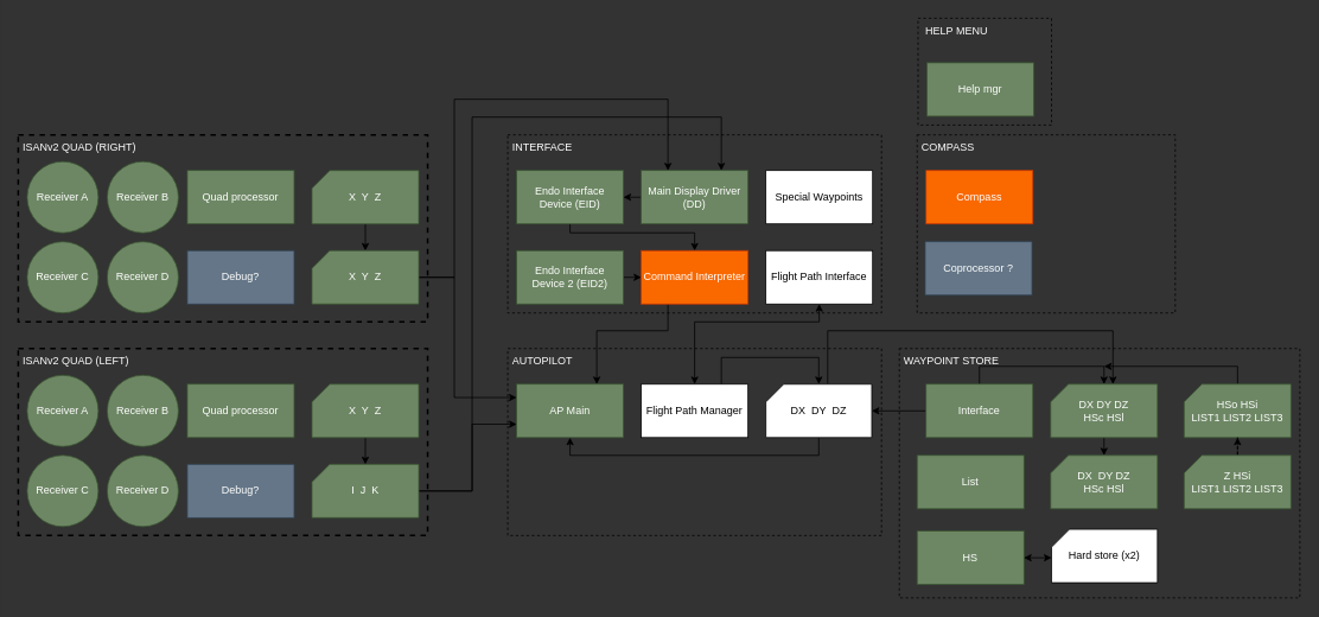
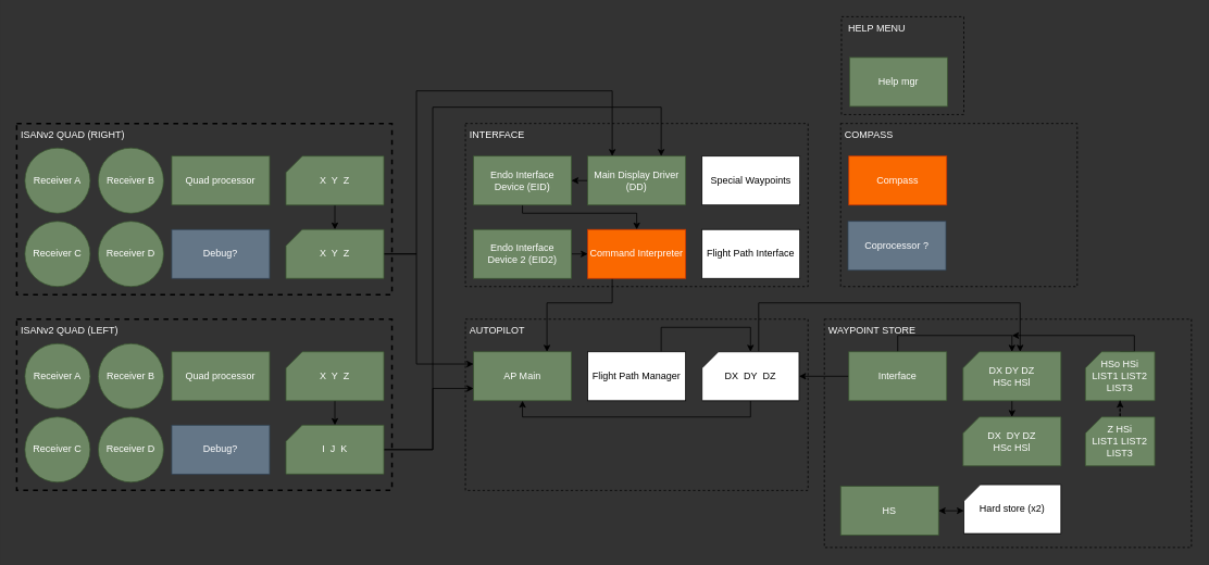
  <mxCell id="0" />
  <mxCell id="1" parent="0" />
  <mxCell id="2" value="&amp;nbsp;ISANv2 QUAD (RIGHT)&lt;br&gt;" style="rounded=0;whiteSpace=wrap;html=1;align=left;verticalAlign=top;dashed=1;strokeWidth=2;fillColor=none;fontColor=#FFFFFF;" parent="1" vertex="1"><mxGeometry x="20" y="151" width="460" height="210" as="geometry" /></mxCell>
  <mxCell id="3" value="Receiver A" style="ellipse;whiteSpace=wrap;html=1;aspect=fixed;align=center;fillColor=#6d8764;strokeColor=#3A5431;fontColor=#ffffff;" parent="1" vertex="1"><mxGeometry x="30" y="181" width="80" height="80" as="geometry" /></mxCell>
  <mxCell id="4" value="Receiver B" style="ellipse;whiteSpace=wrap;html=1;aspect=fixed;align=center;fillColor=#6d8764;strokeColor=#3A5431;fontColor=#ffffff;" parent="1" vertex="1"><mxGeometry x="120" y="181" width="80" height="80" as="geometry" /></mxCell>
  <mxCell id="5" value="Receiver C" style="ellipse;whiteSpace=wrap;html=1;aspect=fixed;align=center;fillColor=#6d8764;strokeColor=#3A5431;fontColor=#ffffff;" parent="1" vertex="1"><mxGeometry x="30" y="271" width="80" height="80" as="geometry" /></mxCell>
  <mxCell id="6" value="Receiver D" style="ellipse;whiteSpace=wrap;html=1;aspect=fixed;align=center;fillColor=#6d8764;strokeColor=#3A5431;fontColor=#ffffff;" parent="1" vertex="1"><mxGeometry x="120" y="271" width="80" height="80" as="geometry" /></mxCell>
  <mxCell id="7" value="Quad processor" style="rounded=0;whiteSpace=wrap;html=1;align=center;fillColor=#6d8764;strokeColor=#3A5431;fontColor=#ffffff;" parent="1" vertex="1"><mxGeometry x="210" y="191" width="120" height="60" as="geometry" /></mxCell>
  <mxCell id="8" value="Debug?" style="rounded=0;whiteSpace=wrap;html=1;align=center;fillColor=#647687;strokeColor=#314354;fontColor=#ffffff;" parent="1" vertex="1"><mxGeometry x="210" y="281" width="120" height="60" as="geometry" /></mxCell>
  <mxCell id="9" style="edgeStyle=orthogonalEdgeStyle;rounded=0;orthogonalLoop=1;jettySize=auto;html=1;exitX=0.5;exitY=1;exitDx=0;exitDy=0;exitPerimeter=0;entryX=0.5;entryY=0;entryDx=0;entryDy=0;entryPerimeter=0;" parent="1" source="10" target="13" edge="1"><mxGeometry relative="1" as="geometry" /></mxCell>
  <mxCell id="10" value="X&amp;nbsp; Y&amp;nbsp; Z" style="shape=card;whiteSpace=wrap;html=1;fillColor=#6d8764;align=center;size=20;strokeColor=#3A5431;fontColor=#ffffff;" parent="1" vertex="1"><mxGeometry x="350" y="191" width="120" height="60" as="geometry" /></mxCell>
  <mxCell id="11" style="edgeStyle=orthogonalEdgeStyle;rounded=0;orthogonalLoop=1;jettySize=auto;html=1;exitX=1;exitY=0.5;exitDx=0;exitDy=0;exitPerimeter=0;entryX=0.25;entryY=0;entryDx=0;entryDy=0;" parent="1" source="13" target="30" edge="1"><mxGeometry relative="1" as="geometry"><Array as="points"><mxPoint x="510" y="311" /><mxPoint x="510" y="111" /><mxPoint x="750" y="111" /></Array></mxGeometry></mxCell>
  <mxCell id="12" style="edgeStyle=orthogonalEdgeStyle;rounded=0;orthogonalLoop=1;jettySize=auto;html=1;exitX=1;exitY=0.5;exitDx=0;exitDy=0;exitPerimeter=0;entryX=0;entryY=0.25;entryDx=0;entryDy=0;startArrow=none;startFill=0;" parent="1" source="13" target="39" edge="1"><mxGeometry relative="1" as="geometry"><Array as="points"><mxPoint x="510" y="311" /><mxPoint x="510" y="446" /></Array></mxGeometry></mxCell>
  <mxCell id="13" value="X&amp;nbsp; Y&amp;nbsp; Z" style="shape=card;whiteSpace=wrap;html=1;fillColor=#6d8764;align=center;size=20;strokeColor=#3A5431;fontColor=#ffffff;" parent="1" vertex="1"><mxGeometry x="350" y="281" width="120" height="60" as="geometry" /></mxCell>
  <mxCell id="14" value="&amp;nbsp;ISANv2 QUAD (LEFT)&lt;br&gt;" style="rounded=0;whiteSpace=wrap;html=1;align=left;verticalAlign=top;dashed=1;strokeWidth=2;fillColor=none;fontColor=#FFFFFF;" parent="1" vertex="1"><mxGeometry x="20" y="391" width="460" height="210" as="geometry" /></mxCell>
  <mxCell id="15" value="Receiver A" style="ellipse;whiteSpace=wrap;html=1;aspect=fixed;align=center;fillColor=#6d8764;strokeColor=#3A5431;fontColor=#ffffff;" parent="1" vertex="1"><mxGeometry x="30" y="421" width="80" height="80" as="geometry" /></mxCell>
  <mxCell id="16" value="Receiver B" style="ellipse;whiteSpace=wrap;html=1;aspect=fixed;align=center;fillColor=#6d8764;strokeColor=#3A5431;fontColor=#ffffff;" parent="1" vertex="1"><mxGeometry x="120" y="421" width="80" height="80" as="geometry" /></mxCell>
  <mxCell id="17" value="Receiver C" style="ellipse;whiteSpace=wrap;html=1;aspect=fixed;align=center;fillColor=#6d8764;strokeColor=#3A5431;fontColor=#ffffff;" parent="1" vertex="1"><mxGeometry x="30" y="511" width="80" height="80" as="geometry" /></mxCell>
  <mxCell id="18" value="Receiver D" style="ellipse;whiteSpace=wrap;html=1;aspect=fixed;align=center;fillColor=#6d8764;strokeColor=#3A5431;fontColor=#ffffff;" parent="1" vertex="1"><mxGeometry x="120" y="511" width="80" height="80" as="geometry" /></mxCell>
  <mxCell id="19" value="Quad processor" style="rounded=0;whiteSpace=wrap;html=1;align=center;fillColor=#6d8764;strokeColor=#3A5431;fontColor=#ffffff;" parent="1" vertex="1"><mxGeometry x="210" y="431" width="120" height="60" as="geometry" /></mxCell>
  <mxCell id="20" value="Debug?" style="rounded=0;whiteSpace=wrap;html=1;align=center;fillColor=#647687;strokeColor=#314354;fontColor=#ffffff;" parent="1" vertex="1"><mxGeometry x="210" y="521" width="120" height="60" as="geometry" /></mxCell>
  <mxCell id="21" style="edgeStyle=orthogonalEdgeStyle;rounded=0;orthogonalLoop=1;jettySize=auto;html=1;exitX=0.5;exitY=1;exitDx=0;exitDy=0;exitPerimeter=0;entryX=0.5;entryY=0;entryDx=0;entryDy=0;entryPerimeter=0;" parent="1" source="22" target="25" edge="1"><mxGeometry relative="1" as="geometry" /></mxCell>
  <mxCell id="22" value="X&amp;nbsp; Y&amp;nbsp; Z" style="shape=card;whiteSpace=wrap;html=1;fillColor=#6d8764;align=center;size=20;strokeColor=#3A5431;fontColor=#ffffff;" parent="1" vertex="1"><mxGeometry x="350" y="431" width="120" height="60" as="geometry" /></mxCell>
  <mxCell id="23" style="edgeStyle=orthogonalEdgeStyle;rounded=0;orthogonalLoop=1;jettySize=auto;html=1;exitX=1;exitY=0.5;exitDx=0;exitDy=0;exitPerimeter=0;entryX=0.75;entryY=0;entryDx=0;entryDy=0;" parent="1" source="25" target="30" edge="1"><mxGeometry relative="1" as="geometry"><Array as="points"><mxPoint x="530" y="551" /><mxPoint x="530" y="131" /><mxPoint x="810" y="131" /></Array></mxGeometry></mxCell>
  <mxCell id="24" style="edgeStyle=orthogonalEdgeStyle;rounded=0;orthogonalLoop=1;jettySize=auto;html=1;exitX=1;exitY=0.5;exitDx=0;exitDy=0;exitPerimeter=0;entryX=0;entryY=0.75;entryDx=0;entryDy=0;startArrow=none;startFill=0;" parent="1" source="25" target="39" edge="1"><mxGeometry relative="1" as="geometry"><Array as="points"><mxPoint x="530" y="551" /><mxPoint x="530" y="476" /></Array></mxGeometry></mxCell>
  <mxCell id="25" value="I&amp;nbsp; J&amp;nbsp; K" style="shape=card;whiteSpace=wrap;html=1;fillColor=#6d8764;align=center;size=20;strokeColor=#3A5431;fontColor=#ffffff;" parent="1" vertex="1"><mxGeometry x="350" y="521" width="120" height="60" as="geometry" /></mxCell>
  <mxCell id="26" value="&amp;nbsp;INTERFACE" style="rounded=0;whiteSpace=wrap;html=1;align=left;verticalAlign=top;dashed=1;fillColor=none;fontColor=#FFFFFF;" parent="1" vertex="1"><mxGeometry x="570" y="151" width="420" height="200" as="geometry" /></mxCell>
  <mxCell id="27" style="edgeStyle=orthogonalEdgeStyle;rounded=0;orthogonalLoop=1;jettySize=auto;html=1;exitX=0.5;exitY=1;exitDx=0;exitDy=0;entryX=0.5;entryY=0;entryDx=0;entryDy=0;" parent="1" source="28" target="36" edge="1"><mxGeometry relative="1" as="geometry"><Array as="points"><mxPoint x="640" y="261" /><mxPoint x="780" y="261" /></Array></mxGeometry></mxCell>
  <mxCell id="28" value="Endo Interface Device (EID)" style="rounded=0;whiteSpace=wrap;html=1;align=center;fillColor=#6d8764;fontColor=#ffffff;strokeColor=#3A5431;" parent="1" vertex="1"><mxGeometry x="580" y="191" width="120" height="60" as="geometry" /></mxCell>
  <mxCell id="29" style="edgeStyle=orthogonalEdgeStyle;rounded=0;orthogonalLoop=1;jettySize=auto;html=1;exitX=0;exitY=0.5;exitDx=0;exitDy=0;entryX=1;entryY=0.5;entryDx=0;entryDy=0;" parent="1" source="30" target="28" edge="1"><mxGeometry relative="1" as="geometry" /></mxCell>
  <mxCell id="30" value="Main Display Driver (DD)" style="rounded=0;whiteSpace=wrap;html=1;align=center;fillColor=#6d8764;strokeColor=#3A5431;fontColor=#ffffff;" parent="1" vertex="1"><mxGeometry x="720" y="191" width="120" height="60" as="geometry" /></mxCell>
  <mxCell id="31" value="&amp;nbsp;AUTOPILOT" style="rounded=0;whiteSpace=wrap;html=1;align=left;verticalAlign=top;dashed=1;fillColor=none;fontColor=#FFFFFF;" parent="1" vertex="1"><mxGeometry x="570" y="391" width="420" height="210" as="geometry" /></mxCell>
  <mxCell id="32" value="Special Waypoints" style="rounded=0;whiteSpace=wrap;html=1;align=center;" parent="1" vertex="1"><mxGeometry x="860" y="191" width="120" height="60" as="geometry" /></mxCell>
  <mxCell id="33" style="edgeStyle=orthogonalEdgeStyle;rounded=0;orthogonalLoop=1;jettySize=auto;html=1;exitX=1;exitY=0.5;exitDx=0;exitDy=0;entryX=0;entryY=0.5;entryDx=0;entryDy=0;" parent="1" source="34" target="36" edge="1"><mxGeometry relative="1" as="geometry" /></mxCell>
  <mxCell id="34" value="Endo Interface Device 2 (EID2)" style="rounded=0;whiteSpace=wrap;html=1;align=center;fillColor=#6d8764;fontColor=#ffffff;strokeColor=#3A5431;" parent="1" vertex="1"><mxGeometry x="580" y="281" width="120" height="60" as="geometry" /></mxCell>
  <mxCell id="35" style="edgeStyle=orthogonalEdgeStyle;rounded=0;orthogonalLoop=1;jettySize=auto;html=1;exitX=0.25;exitY=1;exitDx=0;exitDy=0;entryX=0.75;entryY=0;entryDx=0;entryDy=0;startArrow=none;startFill=0;" parent="1" source="36" target="39" edge="1"><mxGeometry relative="1" as="geometry"><Array as="points"><mxPoint x="750" y="371" /><mxPoint x="670" y="371" /></Array></mxGeometry></mxCell>
  <mxCell id="36" value="Command Interpreter" style="rounded=0;whiteSpace=wrap;html=1;align=center;fillColor=#fa6800;strokeColor=#C73500;fontColor=#ffffff;" parent="1" vertex="1"><mxGeometry x="720" y="281" width="120" height="60" as="geometry" /></mxCell>
- <mxCell id="37" style="edgeStyle=orthogonalEdgeStyle;rounded=0;orthogonalLoop=1;jettySize=auto;html=1;exitX=0.5;exitY=1;exitDx=0;exitDy=0;entryX=0.5;entryY=0;entryDx=0;entryDy=0;startArrow=classic;startFill=1;" parent="1" source="38" target="43" edge="1"><mxGeometry relative="1" as="geometry"><Array as="points"><mxPoint x="920" y="361" /><mxPoint x="780" y="361" /></Array></mxGeometry></mxCell>
  <mxCell id="38" value="Flight Path Interface" style="rounded=0;whiteSpace=wrap;html=1;align=center;" parent="1" vertex="1"><mxGeometry x="860" y="281" width="120" height="60" as="geometry" /></mxCell>
  <mxCell id="39" value="AP Main" style="rounded=0;whiteSpace=wrap;html=1;align=center;fillColor=#6d8764;strokeColor=#3A5431;fontColor=#ffffff;" parent="1" vertex="1"><mxGeometry x="580" y="431" width="120" height="60" as="geometry" /></mxCell>
  <mxCell id="40" value="&amp;nbsp;COMPASS&lt;br&gt;" style="rounded=0;whiteSpace=wrap;html=1;align=left;verticalAlign=top;dashed=1;fillColor=none;fontColor=#FFFFFF;" parent="1" vertex="1"><mxGeometry x="1030" y="151" width="290" height="200" as="geometry" /></mxCell>
  <mxCell id="41" value="Compass" style="rounded=0;whiteSpace=wrap;html=1;align=center;fillColor=#fa6800;strokeColor=#C73500;fontColor=#ffffff;" parent="1" vertex="1"><mxGeometry x="1040" y="191" width="120" height="60" as="geometry" /></mxCell>
  <mxCell id="42" style="edgeStyle=orthogonalEdgeStyle;rounded=0;orthogonalLoop=1;jettySize=auto;html=1;exitX=0.75;exitY=0;exitDx=0;exitDy=0;entryX=0.5;entryY=0;entryDx=0;entryDy=0;entryPerimeter=0;startArrow=none;startFill=0;" parent="1" source="43" target="53" edge="1"><mxGeometry relative="1" as="geometry"><Array as="points"><mxPoint x="810" y="401" /><mxPoint x="920" y="401" /></Array></mxGeometry></mxCell>
  <mxCell id="43" value="Flight Path Manager" style="rounded=0;whiteSpace=wrap;html=1;align=center;" parent="1" vertex="1"><mxGeometry x="720" y="431" width="120" height="60" as="geometry" /></mxCell>
  <mxCell id="44" value="&amp;nbsp;WAYPOINT STORE" style="rounded=0;whiteSpace=wrap;html=1;align=left;verticalAlign=top;dashed=1;fillColor=none;fontColor=#FFFFFF;strokeWidth=1;" parent="1" vertex="1"><mxGeometry x="1010" y="391" width="450" height="280" as="geometry" /></mxCell>
  <mxCell id="45" style="edgeStyle=orthogonalEdgeStyle;rounded=0;orthogonalLoop=1;jettySize=auto;html=1;exitX=0;exitY=0.5;exitDx=0;exitDy=0;entryX=1;entryY=0.5;entryDx=0;entryDy=0;entryPerimeter=0;" edge="1" parent="1" source="47" target="53"><mxGeometry relative="1" as="geometry" /></mxCell>
  <mxCell id="46" style="edgeStyle=orthogonalEdgeStyle;rounded=0;orthogonalLoop=1;jettySize=auto;html=1;exitX=0.5;exitY=0;exitDx=0;exitDy=0;entryX=0.5;entryY=0;entryDx=0;entryDy=0;entryPerimeter=0;" edge="1" parent="1" source="47" target="59"><mxGeometry relative="1" as="geometry" /></mxCell>
  <mxCell id="47" value="Interface" style="rounded=0;whiteSpace=wrap;html=1;align=center;fillColor=#6d8764;strokeColor=#3A5431;fontColor=#ffffff;" parent="1" vertex="1"><mxGeometry x="1040" y="431" width="120" height="60" as="geometry" /></mxCell>
- <mxCell id="48" value="List" style="rounded=0;whiteSpace=wrap;html=1;align=center;fillColor=#6d8764;strokeColor=#3A5431;fontColor=#ffffff;" parent="1" vertex="1"><mxGeometry x="1030" y="511" width="120" height="60" as="geometry" /></mxCell>
  <mxCell id="49" style="edgeStyle=orthogonalEdgeStyle;rounded=0;orthogonalLoop=1;jettySize=auto;html=1;exitX=0;exitY=1;exitDx=0;exitDy=0;exitPerimeter=0;entryX=1;entryY=1;entryDx=0;entryDy=0;startArrow=classic;startFill=1;" edge="1" parent="1"><mxGeometry relative="1" as="geometry"><mxPoint x="1181" y="626" as="sourcePoint" /><mxPoint x="1150" y="626" as="targetPoint" /></mxGeometry></mxCell>
  <mxCell id="50" value="Hard store (x2)" style="shape=card;whiteSpace=wrap;html=1;align=center;size=20;" parent="1" vertex="1"><mxGeometry x="1181" y="594" width="119" height="60" as="geometry" /></mxCell>
  <mxCell id="51" style="edgeStyle=orthogonalEdgeStyle;rounded=0;orthogonalLoop=1;jettySize=auto;html=1;exitX=0.5;exitY=1;exitDx=0;exitDy=0;exitPerimeter=0;entryX=0.5;entryY=1;entryDx=0;entryDy=0;startArrow=none;startFill=0;" parent="1" source="53" target="39" edge="1"><mxGeometry relative="1" as="geometry" /></mxCell>
  <mxCell id="52" style="edgeStyle=orthogonalEdgeStyle;rounded=0;orthogonalLoop=1;jettySize=auto;html=1;exitX=0;exitY=0;exitDx=69.5;exitDy=0;exitPerimeter=0;entryX=0;entryY=0;entryDx=70;entryDy=0;entryPerimeter=0;" edge="1" parent="1" source="53" target="59"><mxGeometry relative="1" as="geometry"><Array as="points"><mxPoint x="930" y="371" /><mxPoint x="1250" y="371" /></Array></mxGeometry></mxCell>
  <mxCell id="53" value="DX&amp;nbsp; DY&amp;nbsp; DZ" style="shape=card;whiteSpace=wrap;html=1;align=center;size=20;" parent="1" vertex="1"><mxGeometry x="860" y="431" width="119" height="60" as="geometry" /></mxCell>
  <mxCell id="54" value="HS" style="rounded=0;whiteSpace=wrap;html=1;align=center;fillColor=#6d8764;strokeColor=#3A5431;fontColor=#ffffff;" parent="1" vertex="1"><mxGeometry x="1030" y="596" width="120" height="60" as="geometry" /></mxCell>
  <mxCell id="55" value="Coprocessor ?" style="rounded=0;whiteSpace=wrap;html=1;align=center;fillColor=#647687;strokeColor=#314354;fontColor=#ffffff;" parent="1" vertex="1"><mxGeometry x="1039" y="271" width="120" height="60" as="geometry" /></mxCell>
  <mxCell id="56" value="&amp;nbsp; HELP MENU" style="rounded=0;whiteSpace=wrap;html=1;align=left;verticalAlign=top;dashed=1;fillColor=none;fontColor=#FFFFFF;" parent="1" vertex="1"><mxGeometry x="1031" y="20" width="150" height="120" as="geometry" /></mxCell>
  <mxCell id="57" value="Help mgr" style="rounded=0;whiteSpace=wrap;html=1;align=center;fillColor=#6d8764;strokeColor=#3A5431;fontColor=#ffffff;" parent="1" vertex="1"><mxGeometry x="1041" y="70" width="120" height="60" as="geometry" /></mxCell>
  <mxCell id="58" style="edgeStyle=orthogonalEdgeStyle;rounded=0;orthogonalLoop=1;jettySize=auto;html=1;exitX=0.5;exitY=1;exitDx=0;exitDy=0;exitPerimeter=0;entryX=0.5;entryY=0;entryDx=0;entryDy=0;entryPerimeter=0;" edge="1" parent="1" source="59" target="60"><mxGeometry relative="1" as="geometry" /></mxCell>
  <mxCell id="59" value="DX DY DZ &lt;br&gt;HSc HSl" style="shape=card;whiteSpace=wrap;html=1;fillColor=#6d8764;align=center;size=20;strokeColor=#3A5431;fontColor=#ffffff;" vertex="1" parent="1"><mxGeometry x="1180" y="431" width="120" height="60" as="geometry" /></mxCell>
  <mxCell id="60" value="DX&amp;nbsp; DY DZ &lt;br&gt;HSc HSl" style="shape=card;whiteSpace=wrap;html=1;fillColor=#6d8764;align=center;size=20;strokeColor=#3A5431;fontColor=#ffffff;" vertex="1" parent="1"><mxGeometry x="1180" y="511" width="120" height="60" as="geometry" /></mxCell>
  <mxCell id="61" style="edgeStyle=orthogonalEdgeStyle;rounded=0;orthogonalLoop=1;jettySize=auto;html=1;exitX=0.5;exitY=0;exitDx=0;exitDy=0;exitPerimeter=0;" edge="1" parent="1" source="62"><mxGeometry relative="1" as="geometry"><mxPoint x="1240" y="411" as="targetPoint" /><Array as="points"><mxPoint x="1390" y="411" /></Array></mxGeometry></mxCell>
- <mxCell id="62" value="HSo HSi &lt;br&gt;LIST1 LIST2 LIST3" style="shape=card;whiteSpace=wrap;html=1;fillColor=#6d8764;align=center;size=20;strokeColor=#3A5431;fontColor=#ffffff;" vertex="1" parent="1"><mxGeometry x="1330" y="431" width="120" height="60" as="geometry" /></mxCell>
+ <mxCell id="62" value="HSo HSi &lt;br&gt;LIST1 LIST2 LIST3" style="shape=card;whiteSpace=wrap;html=1;fillColor=#6d8764;align=center;size=20;strokeColor=#3A5431;fontColor=#ffffff;" vertex="1" parent="1"><mxGeometry x="1330" y="431" width="85" height="60" as="geometry" /></mxCell>
  <mxCell id="63" style="edgeStyle=orthogonalEdgeStyle;rounded=0;orthogonalLoop=1;jettySize=auto;html=1;exitX=0.5;exitY=0;exitDx=0;exitDy=0;exitPerimeter=0;dashed=1;" edge="1" parent="1" source="64" target="62"><mxGeometry relative="1" as="geometry" /></mxCell>
- <mxCell id="64" value="Z HSi&lt;br&gt;LIST1 LIST2 LIST3" style="shape=card;whiteSpace=wrap;html=1;fillColor=#6d8764;align=center;size=20;strokeColor=#3A5431;fontColor=#ffffff;" vertex="1" parent="1"><mxGeometry x="1330" y="511" width="120" height="60" as="geometry" /></mxCell>
+ <mxCell id="64" value="Z HSi&lt;br&gt;LIST1 LIST2 LIST3" style="shape=card;whiteSpace=wrap;html=1;fillColor=#6d8764;align=center;size=20;strokeColor=#3A5431;fontColor=#ffffff;" vertex="1" parent="1"><mxGeometry x="1330" y="511" width="85" height="60" as="geometry" /></mxCell>
